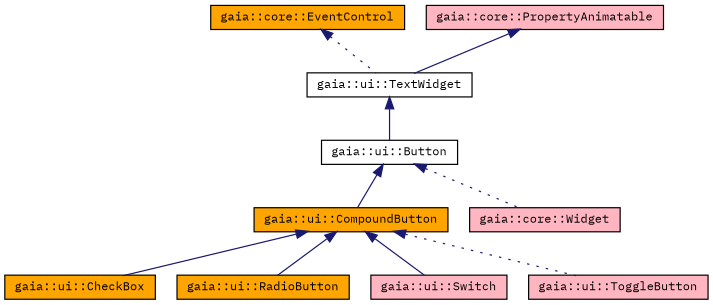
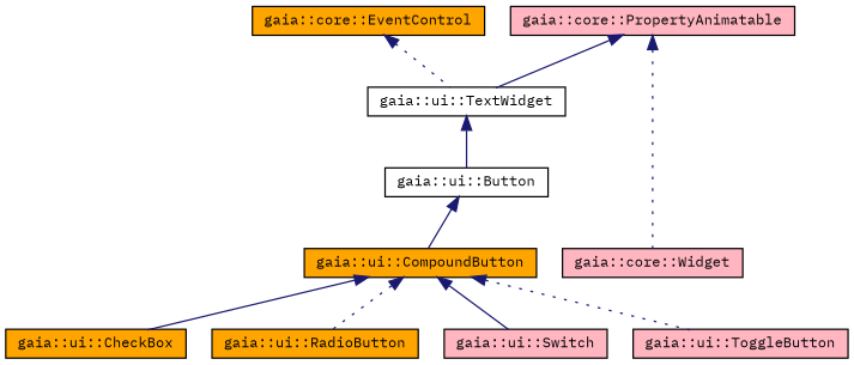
  digraph {
    fontname="IBM Plex Mono"
    node [color=black fillcolor=orange fontname="IBM Plex Mono" fontsize=10 shape=record style=filled]
    edge [color=midnightblue dir=back fontname="IBM Plex Mono" fontsize=10 labelfontname=Helvetica labelfontsize=10 style=solid]
    n1 [fontcolor=black height=0.2 label="gaia::ui::CompoundButton" width=0.4]
    n2 [height=0.2 label="gaia::ui::CheckBox" width=0.4]
    n3 [height=0.2 label="gaia::ui::RadioButton" width=0.4]
    n4 [fillcolor=lightpink height=0.2 label="gaia::ui::Switch" width=0.4]
    n5 [fillcolor=lightpink height=0.2 label="gaia::ui::ToggleButton" width=0.4]
    n6 [fillcolor=white height=0.2 label="gaia::ui::Button" width=0.4]
    n7 [fillcolor=white height=0.2 label="gaia::ui::TextWidget" width=0.4]
    n8 [fillcolor=lightpink height=0.2 label="gaia::core::Widget" width=0.4]
    n9 [fillcolor=lightpink height=0.2 label="gaia::core::PropertyAnimatable" width=0.4]
    n10 [height=0.2 label="gaia::core::EventControl" width=0.4]
    n1 -> n2
-   n1 -> n3
+   n1 -> n3 [style=dotted]
    n1 -> n4
    n1 -> n5 [style=dotted]
    n6 -> n1
    n7 -> n6
    n9 -> n7
-   n6 -> n8 [style=dotted]
+   n9 -> n8 [style=dotted]
    n10 -> n7 [style=dotted]
  }
